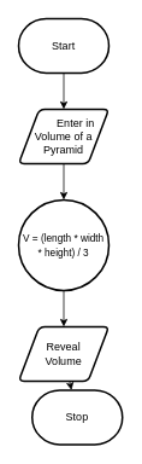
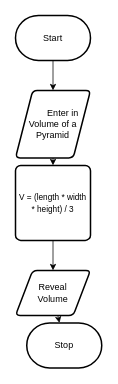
  <mxCell id="0" />
  <mxCell id="1" parent="0" />
  <mxCell id="2" style="edgeStyle=none;html=1;" edge="1" source="3" target="5" parent="1"><mxGeometry relative="1" as="geometry" /></mxCell>
  <mxCell id="3" value="Start" style="strokeWidth=2;html=1;shape=mxgraph.flowchart.terminator;whiteSpace=wrap;" vertex="1" parent="1"><mxGeometry x="20" y="20" width="100" height="60" as="geometry" /></mxCell>
  <mxCell id="4" style="edgeStyle=none;html=1;" edge="1" source="5" target="7" parent="1"><mxGeometry relative="1" as="geometry" /></mxCell>
- <mxCell id="5" value="&lt;font style=&quot;font-size: 12px&quot;&gt;&lt;span style=&quot;white-space: pre&quot;&gt;&#09;&lt;/span&gt;Enter in Volume of a Pyramid&lt;/font&gt;" style="shape=parallelogram;html=1;strokeWidth=2;perimeter=parallelogramPerimeter;whiteSpace=wrap;rounded=1;arcSize=12;size=0.23;align=center;" vertex="1" parent="1"><mxGeometry x="20" y="120" width="100" height="60" as="geometry" /></mxCell>
+ <mxCell id="5" value="&lt;font style=&quot;font-size: 12px&quot;&gt;&lt;span style=&quot;white-space: pre&quot;&gt;&#09;&lt;/span&gt;Enter in Volume of a Pyramid&lt;/font&gt;" style="shape=parallelogram;html=1;strokeWidth=2;perimeter=parallelogramPerimeter;whiteSpace=wrap;rounded=1;arcSize=12;size=0.23;align=center;" vertex="1" parent="1"><mxGeometry x="20" y="120" width="100" height="90" as="geometry" /></mxCell>
  <mxCell id="6" style="edgeStyle=none;html=1;" edge="1" source="7" target="9" parent="1"><mxGeometry relative="1" as="geometry" /></mxCell>
- <mxCell id="7" value="&lt;font style=&quot;font-size: 11px&quot;&gt;V = (length * width&lt;br&gt;* height) / 3&lt;/font&gt;" style="ellipse;whiteSpace=wrap;html=1;absoluteArcSize=1;arcSize=14;strokeWidth=2;" vertex="1" parent="1"><mxGeometry x="20" y="220" width="100" height="100" as="geometry" /></mxCell>
+ <mxCell id="7" value="&lt;font style=&quot;font-size: 11px&quot;&gt;V = (length * width&lt;br&gt;* height) / 3&lt;/font&gt;" style="rounded=1;whiteSpace=wrap;html=1;absoluteArcSize=1;arcSize=14;strokeWidth=2;" vertex="1" parent="1"><mxGeometry x="20" y="220" width="100" height="100" as="geometry" /></mxCell>
  <mxCell id="8" style="edgeStyle=none;html=1;" edge="1" source="9" target="10" parent="1"><mxGeometry relative="1" as="geometry" /></mxCell>
  <mxCell id="9" value="Reveal &lt;br&gt;Volume" style="shape=parallelogram;html=1;strokeWidth=2;perimeter=parallelogramPerimeter;whiteSpace=wrap;rounded=1;arcSize=12;size=0.23;" vertex="1" parent="1"><mxGeometry x="20" y="360" width="100" height="60" as="geometry" /></mxCell>
  <mxCell id="10" value="Stop" style="strokeWidth=2;html=1;shape=mxgraph.flowchart.terminator;whiteSpace=wrap;" vertex="1" parent="1"><mxGeometry x="35" y="430" width="100" height="60" as="geometry" /></mxCell>
